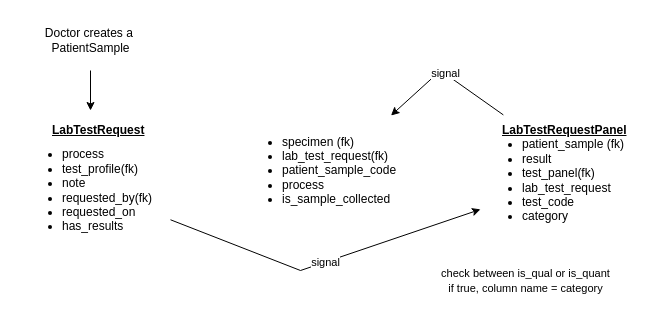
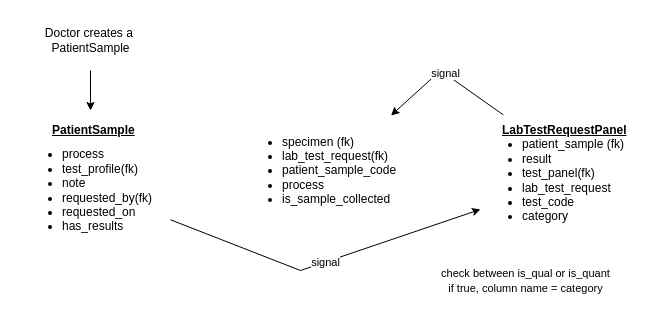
  <mxCell id="0" />
  <mxCell id="1" parent="0" />
- <mxCell id="2" value="&lt;b&gt;&lt;font size=&quot;1&quot; style=&quot;&quot;&gt;&lt;u style=&quot;font-size: 12px;&quot;&gt;LabTestRequest&lt;/u&gt;&lt;/font&gt;&lt;/b&gt;" style="text;html=1;align=left;verticalAlign=middle;resizable=0;points=[];autosize=1;strokeColor=none;fillColor=none;" vertex="1" parent="1"><mxGeometry x="50" y="115" width="120" height="30" as="geometry" /></mxCell>
+ <mxCell id="2" value="&lt;b&gt;&lt;font size=&quot;1&quot; style=&quot;&quot;&gt;&lt;u style=&quot;font-size: 12px;&quot;&gt;PatientSample&lt;/u&gt;&lt;/font&gt;&lt;/b&gt;" style="text;html=1;align=left;verticalAlign=middle;resizable=0;points=[];autosize=1;strokeColor=none;fillColor=none;" vertex="1" parent="1"><mxGeometry x="50" y="115" width="120" height="30" as="geometry" /></mxCell>
  <mxCell id="3" value="&lt;ul&gt;&lt;li&gt;process&lt;/li&gt;&lt;li&gt;test_profile(fk)&lt;/li&gt;&lt;li&gt;note&lt;/li&gt;&lt;li&gt;requested_by(fk)&lt;/li&gt;&lt;li&gt;requested_on&lt;/li&gt;&lt;li&gt;has_results&lt;/li&gt;&lt;/ul&gt;" style="text;html=1;align=left;verticalAlign=middle;resizable=0;points=[];autosize=1;strokeColor=none;fillColor=none;" vertex="1" parent="1"><mxGeometry x="20" y="130" width="150" height="120" as="geometry" /></mxCell>
  <mxCell id="4" value="&lt;ul&gt;&lt;li&gt;specimen (fk)&lt;/li&gt;&lt;li&gt;lab_test_request(fk)&lt;/li&gt;&lt;li&gt;patient_sample_code&lt;/li&gt;&lt;li&gt;process&lt;/li&gt;&lt;li&gt;is_sample_collected&lt;/li&gt;&lt;/ul&gt;" style="text;html=1;align=left;verticalAlign=middle;resizable=0;points=[];autosize=1;strokeColor=none;fillColor=none;" vertex="1" parent="1"><mxGeometry x="240" y="115" width="180" height="110" as="geometry" /></mxCell>
  <mxCell id="5" value="&lt;ul&gt;&lt;li&gt;patient_sample (fk)&lt;/li&gt;&lt;li&gt;result&lt;/li&gt;&lt;li&gt;test_panel(fk)&lt;/li&gt;&lt;li&gt;lab_test_request&lt;/li&gt;&lt;li&gt;test_code&lt;/li&gt;&lt;li&gt;category&lt;/li&gt;&lt;/ul&gt;" style="text;html=1;align=left;verticalAlign=middle;resizable=0;points=[];autosize=1;strokeColor=none;fillColor=none;" vertex="1" parent="1"><mxGeometry x="480" y="120" width="170" height="120" as="geometry" /></mxCell>
  <mxCell id="6" value="&lt;b&gt;&lt;font size=&quot;1&quot; style=&quot;&quot;&gt;&lt;u style=&quot;font-size: 12px;&quot;&gt;LabTestRequestPanel&lt;/u&gt;&lt;/font&gt;&lt;/b&gt;" style="text;html=1;align=left;verticalAlign=middle;resizable=0;points=[];autosize=1;strokeColor=none;fillColor=none;" vertex="1" parent="1"><mxGeometry x="500" y="115" width="150" height="30" as="geometry" /></mxCell>
  <mxCell id="7" value="" style="endArrow=classic;html=1;rounded=0;exitX=0.019;exitY=-0.02;exitDx=0;exitDy=0;exitPerimeter=0;" edge="1" parent="1" source="6" target="4"><mxGeometry relative="1" as="geometry"><mxPoint x="355" y="145" as="sourcePoint" /><mxPoint x="380" y="100" as="targetPoint" /><Array as="points"><mxPoint x="440" y="70" /></Array></mxGeometry></mxCell>
  <mxCell id="8" value="signal" style="edgeLabel;resizable=0;html=1;;align=center;verticalAlign=middle;" connectable="0" vertex="1" parent="7"><mxGeometry relative="1" as="geometry" /></mxCell>
  <mxCell id="9" value="" style="endArrow=classic;html=1;rounded=0;" edge="1" parent="1" source="3" target="5"><mxGeometry relative="1" as="geometry"><mxPoint x="260" y="270" as="sourcePoint" /><mxPoint x="420" y="270" as="targetPoint" /><Array as="points"><mxPoint x="300" y="270" /></Array></mxGeometry></mxCell>
  <mxCell id="10" value="signal" style="edgeLabel;resizable=0;html=1;;align=center;verticalAlign=middle;" connectable="0" vertex="1" parent="9"><mxGeometry relative="1" as="geometry" /></mxCell>
  <mxCell id="11" value="Doctor creates a&amp;nbsp;&lt;div&gt;PatientSample&lt;/div&gt;" style="text;html=1;align=center;verticalAlign=middle;resizable=0;points=[];autosize=1;strokeColor=none;fillColor=none;" vertex="1" parent="1"><mxGeometry x="35" y="20" width="110" height="40" as="geometry" /></mxCell>
  <mxCell id="12" value="" style="endArrow=classic;html=1;rounded=0;" edge="1" parent="1"><mxGeometry width="50" height="50" relative="1" as="geometry"><mxPoint x="90" y="70" as="sourcePoint" /><mxPoint x="90" y="110" as="targetPoint" /></mxGeometry></mxCell>
  <mxCell id="13" value="&lt;span style=&quot;font-size: 11px;&quot;&gt;check between is_qual or is_quant&lt;/span&gt;&lt;div&gt;&lt;span style=&quot;font-size: 11px;&quot;&gt;if true, column name = category&lt;/span&gt;&lt;/div&gt;" style="text;html=1;align=center;verticalAlign=middle;resizable=0;points=[];autosize=1;strokeColor=none;fillColor=none;strokeWidth=0;" vertex="1" parent="1"><mxGeometry x="430" y="260" width="190" height="40" as="geometry" /></mxCell>
